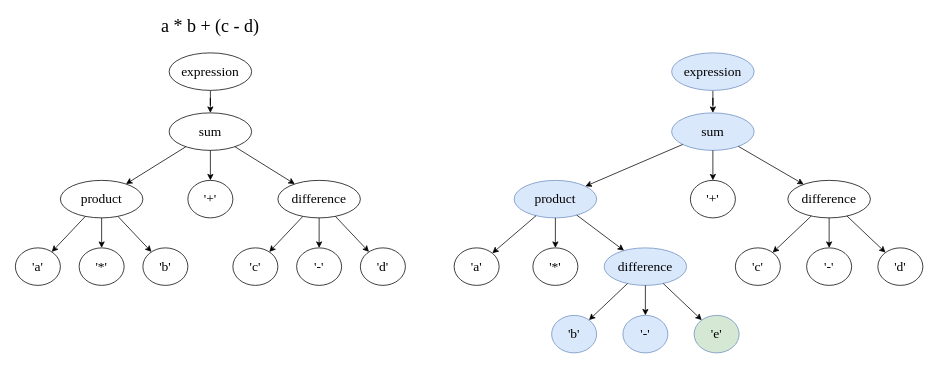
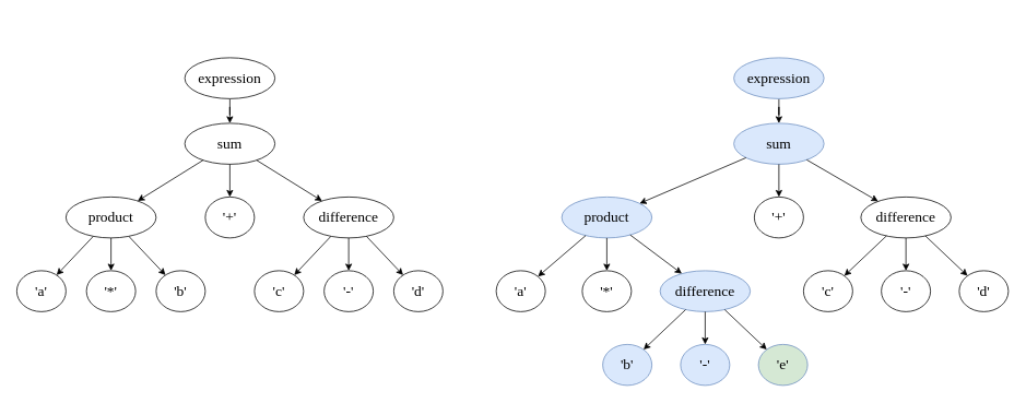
  <mxCell id="0" />
  <mxCell id="1" parent="0" />
  <mxCell id="2" value="" style="edgeStyle=orthogonalEdgeStyle;rounded=0;orthogonalLoop=1;jettySize=auto;html=1;fontFamily=Computer Modern;" parent="1" source="3" target="4" edge="1"><mxGeometry relative="1" as="geometry" /></mxCell>
  <mxCell id="3" value="expression" style="ellipse;whiteSpace=wrap;html=1;fontSize=18;fontFamily=Computer Modern;fillColor=default;strokeColor=default;" parent="1" vertex="1"><mxGeometry x="225" y="70" width="110" height="50" as="geometry" /></mxCell>
  <mxCell id="4" value="sum" style="ellipse;whiteSpace=wrap;html=1;fontSize=18;fontFamily=Computer Modern;fillColor=default;strokeColor=default;" parent="1" vertex="1"><mxGeometry x="225" y="150" width="110" height="50" as="geometry" /></mxCell>
  <mxCell id="5" value="difference" style="ellipse;whiteSpace=wrap;html=1;fontSize=18;fontFamily=Computer Modern;" parent="1" vertex="1"><mxGeometry x="370" y="240" width="110" height="50" as="geometry" /></mxCell>
  <mxCell id="6" value="product" style="ellipse;whiteSpace=wrap;html=1;fontSize=18;fontFamily=Computer Modern;fillColor=default;strokeColor=default;" parent="1" vertex="1"><mxGeometry x="80" y="240" width="110" height="50" as="geometry" /></mxCell>
  <mxCell id="7" value="'a'" style="ellipse;whiteSpace=wrap;html=1;fontSize=18;fontFamily=Computer Modern;" parent="1" vertex="1"><mxGeometry x="20" y="330" width="60" height="50" as="geometry" /></mxCell>
  <mxCell id="8" value="'+'" style="ellipse;whiteSpace=wrap;html=1;fontSize=18;fontFamily=Computer Modern;" parent="1" vertex="1"><mxGeometry x="250" y="240" width="60" height="50" as="geometry" /></mxCell>
  <mxCell id="9" value="'*'" style="ellipse;whiteSpace=wrap;html=1;fontSize=18;fontFamily=Computer Modern;" parent="1" vertex="1"><mxGeometry x="105" y="330" width="60" height="50" as="geometry" /></mxCell>
  <mxCell id="10" value="'b'" style="ellipse;whiteSpace=wrap;html=1;fontSize=18;fontFamily=Computer Modern;fillColor=default;strokeColor=default;" parent="1" vertex="1"><mxGeometry x="190" y="330" width="60" height="50" as="geometry" /></mxCell>
  <mxCell id="11" value="" style="endArrow=classic;html=1;rounded=0;fontFamily=Computer Modern;" parent="1" source="4" target="8" edge="1"><mxGeometry width="50" height="50" relative="1" as="geometry"><mxPoint x="295" y="220" as="sourcePoint" /><mxPoint x="345" y="170" as="targetPoint" /></mxGeometry></mxCell>
  <mxCell id="12" value="" style="endArrow=classic;html=1;rounded=0;fontFamily=Computer Modern;" parent="1" source="4" target="5" edge="1"><mxGeometry width="50" height="50" relative="1" as="geometry"><mxPoint x="295" y="220" as="sourcePoint" /><mxPoint x="345" y="170" as="targetPoint" /></mxGeometry></mxCell>
  <mxCell id="13" value="" style="endArrow=classic;html=1;rounded=0;fontFamily=Computer Modern;" parent="1" source="4" target="6" edge="1"><mxGeometry width="50" height="50" relative="1" as="geometry"><mxPoint x="295" y="220" as="sourcePoint" /><mxPoint x="345" y="170" as="targetPoint" /></mxGeometry></mxCell>
  <mxCell id="14" value="" style="endArrow=classic;html=1;rounded=0;fontFamily=Computer Modern;" parent="1" source="6" target="7" edge="1"><mxGeometry width="50" height="50" relative="1" as="geometry"><mxPoint x="400" y="190" as="sourcePoint" /><mxPoint x="450" y="140" as="targetPoint" /></mxGeometry></mxCell>
  <mxCell id="15" value="" style="endArrow=classic;html=1;rounded=0;fontFamily=Computer Modern;" parent="1" source="6" target="9" edge="1"><mxGeometry width="50" height="50" relative="1" as="geometry"><mxPoint x="400" y="190" as="sourcePoint" /><mxPoint x="450" y="140" as="targetPoint" /></mxGeometry></mxCell>
  <mxCell id="16" value="" style="endArrow=classic;html=1;rounded=0;fontFamily=Computer Modern;" parent="1" source="6" target="10" edge="1"><mxGeometry width="50" height="50" relative="1" as="geometry"><mxPoint x="400" y="190" as="sourcePoint" /><mxPoint x="450" y="140" as="targetPoint" /></mxGeometry></mxCell>
- <mxCell id="17" value="&lt;font style=&quot;font-size: 24px;&quot;&gt;a * b + (c - d)&lt;/font&gt;" style="text;html=1;strokeColor=none;fillColor=none;align=center;verticalAlign=middle;whiteSpace=wrap;rounded=0;fontSize=18;fontFamily=Computer Modern;" parent="1" vertex="1"><mxGeometry x="205" y="20" width="150" height="30" as="geometry" /></mxCell>
  <mxCell id="18" value="'c'" style="ellipse;whiteSpace=wrap;html=1;fontSize=18;fontFamily=Computer Modern;" parent="1" vertex="1"><mxGeometry x="310" y="330" width="60" height="50" as="geometry" /></mxCell>
  <mxCell id="19" value="'d'" style="ellipse;whiteSpace=wrap;html=1;fontSize=18;fontFamily=Computer Modern;" parent="1" vertex="1"><mxGeometry x="480" y="330" width="60" height="50" as="geometry" /></mxCell>
  <mxCell id="20" value="'-'" style="ellipse;whiteSpace=wrap;html=1;fontSize=18;fontFamily=Computer Modern;" parent="1" vertex="1"><mxGeometry x="395" y="330" width="60" height="50" as="geometry" /></mxCell>
  <mxCell id="21" value="" style="endArrow=classic;html=1;rounded=0;" parent="1" source="5" target="18" edge="1"><mxGeometry width="50" height="50" relative="1" as="geometry"><mxPoint x="320" y="190" as="sourcePoint" /><mxPoint x="370" y="140" as="targetPoint" /></mxGeometry></mxCell>
  <mxCell id="22" value="" style="endArrow=classic;html=1;rounded=0;" parent="1" source="5" target="20" edge="1"><mxGeometry width="50" height="50" relative="1" as="geometry"><mxPoint x="320" y="190" as="sourcePoint" /><mxPoint x="370" y="140" as="targetPoint" /></mxGeometry></mxCell>
  <mxCell id="23" value="" style="endArrow=classic;html=1;rounded=0;" parent="1" source="5" target="19" edge="1"><mxGeometry width="50" height="50" relative="1" as="geometry"><mxPoint x="320" y="190" as="sourcePoint" /><mxPoint x="370" y="140" as="targetPoint" /></mxGeometry></mxCell>
  <mxCell id="24" value="" style="edgeStyle=orthogonalEdgeStyle;rounded=0;orthogonalLoop=1;jettySize=auto;html=1;fontFamily=Computer Modern;" parent="1" source="25" target="26" edge="1"><mxGeometry relative="1" as="geometry" /></mxCell>
  <mxCell id="25" value="expression" style="ellipse;whiteSpace=wrap;html=1;fontSize=18;fontFamily=Computer Modern;fillColor=#dae8fc;strokeColor=#6c8ebf;" parent="1" vertex="1"><mxGeometry x="895" y="70" width="110" height="50" as="geometry" /></mxCell>
  <mxCell id="26" value="sum" style="ellipse;whiteSpace=wrap;html=1;fontSize=18;fontFamily=Computer Modern;fillColor=#dae8fc;strokeColor=#6c8ebf;" parent="1" vertex="1"><mxGeometry x="895" y="150" width="110" height="50" as="geometry" /></mxCell>
  <mxCell id="27" value="difference" style="ellipse;whiteSpace=wrap;html=1;fontSize=18;fontFamily=Computer Modern;" parent="1" vertex="1"><mxGeometry x="1050" y="240" width="110" height="50" as="geometry" /></mxCell>
  <mxCell id="28" value="product" style="ellipse;whiteSpace=wrap;html=1;fontSize=18;fontFamily=Computer Modern;fillColor=#dae8fc;strokeColor=#6c8ebf;" parent="1" vertex="1"><mxGeometry x="685" y="240" width="110" height="50" as="geometry" /></mxCell>
  <mxCell id="29" value="'a'" style="ellipse;whiteSpace=wrap;html=1;fontSize=18;fontFamily=Computer Modern;" parent="1" vertex="1"><mxGeometry x="605" y="330" width="60" height="50" as="geometry" /></mxCell>
  <mxCell id="30" value="'+'" style="ellipse;whiteSpace=wrap;html=1;fontSize=18;fontFamily=Computer Modern;" parent="1" vertex="1"><mxGeometry x="920" y="240" width="60" height="50" as="geometry" /></mxCell>
  <mxCell id="31" value="'*'" style="ellipse;whiteSpace=wrap;html=1;fontSize=18;fontFamily=Computer Modern;" parent="1" vertex="1"><mxGeometry x="710" y="330" width="60" height="50" as="geometry" /></mxCell>
  <mxCell id="32" value="difference" style="ellipse;whiteSpace=wrap;html=1;fontSize=18;fontFamily=Computer Modern;fillColor=#dae8fc;strokeColor=#6c8ebf;" parent="1" vertex="1"><mxGeometry x="805" y="330" width="110" height="50" as="geometry" /></mxCell>
  <mxCell id="33" value="" style="endArrow=classic;html=1;rounded=0;fontFamily=Computer Modern;" parent="1" source="26" target="30" edge="1"><mxGeometry width="50" height="50" relative="1" as="geometry"><mxPoint x="965" y="220" as="sourcePoint" /><mxPoint x="1015" y="170" as="targetPoint" /></mxGeometry></mxCell>
  <mxCell id="34" value="" style="endArrow=classic;html=1;rounded=0;fontFamily=Computer Modern;" parent="1" source="26" target="27" edge="1"><mxGeometry width="50" height="50" relative="1" as="geometry"><mxPoint x="965" y="220" as="sourcePoint" /><mxPoint x="1015" y="170" as="targetPoint" /></mxGeometry></mxCell>
  <mxCell id="35" value="" style="endArrow=classic;html=1;rounded=0;fontFamily=Computer Modern;" parent="1" source="26" target="28" edge="1"><mxGeometry width="50" height="50" relative="1" as="geometry"><mxPoint x="965" y="220" as="sourcePoint" /><mxPoint x="1015" y="170" as="targetPoint" /></mxGeometry></mxCell>
  <mxCell id="36" value="" style="endArrow=classic;html=1;rounded=0;fontFamily=Computer Modern;" parent="1" source="28" target="29" edge="1"><mxGeometry width="50" height="50" relative="1" as="geometry"><mxPoint x="1005" y="190" as="sourcePoint" /><mxPoint x="1055" y="140" as="targetPoint" /></mxGeometry></mxCell>
  <mxCell id="37" value="" style="endArrow=classic;html=1;rounded=0;fontFamily=Computer Modern;" parent="1" source="28" target="31" edge="1"><mxGeometry width="50" height="50" relative="1" as="geometry"><mxPoint x="1005" y="190" as="sourcePoint" /><mxPoint x="1055" y="140" as="targetPoint" /></mxGeometry></mxCell>
  <mxCell id="38" value="" style="endArrow=classic;html=1;rounded=0;fontFamily=Computer Modern;" parent="1" source="28" target="32" edge="1"><mxGeometry width="50" height="50" relative="1" as="geometry"><mxPoint x="1005" y="190" as="sourcePoint" /><mxPoint x="1055" y="140" as="targetPoint" /></mxGeometry></mxCell>
  <mxCell id="39" value="'c'" style="ellipse;whiteSpace=wrap;html=1;fontSize=18;fontFamily=Computer Modern;" parent="1" vertex="1"><mxGeometry x="980" y="330" width="60" height="50" as="geometry" /></mxCell>
  <mxCell id="40" value="'d'" style="ellipse;whiteSpace=wrap;html=1;fontSize=18;fontFamily=Computer Modern;" parent="1" vertex="1"><mxGeometry x="1170" y="330" width="60" height="50" as="geometry" /></mxCell>
  <mxCell id="41" value="'-'" style="ellipse;whiteSpace=wrap;html=1;fontSize=18;fontFamily=Computer Modern;" parent="1" vertex="1"><mxGeometry x="1075" y="330" width="60" height="50" as="geometry" /></mxCell>
  <mxCell id="42" value="" style="endArrow=classic;html=1;rounded=0;" parent="1" source="27" target="39" edge="1"><mxGeometry width="50" height="50" relative="1" as="geometry"><mxPoint x="1000" y="190" as="sourcePoint" /><mxPoint x="1050" y="140" as="targetPoint" /></mxGeometry></mxCell>
  <mxCell id="43" value="" style="endArrow=classic;html=1;rounded=0;" parent="1" source="27" target="41" edge="1"><mxGeometry width="50" height="50" relative="1" as="geometry"><mxPoint x="1000" y="190" as="sourcePoint" /><mxPoint x="1050" y="140" as="targetPoint" /></mxGeometry></mxCell>
  <mxCell id="44" value="" style="endArrow=classic;html=1;rounded=0;" parent="1" source="27" target="40" edge="1"><mxGeometry width="50" height="50" relative="1" as="geometry"><mxPoint x="1000" y="190" as="sourcePoint" /><mxPoint x="1050" y="140" as="targetPoint" /></mxGeometry></mxCell>
  <mxCell id="45" value="'b'" style="ellipse;whiteSpace=wrap;html=1;fontSize=18;fontFamily=Computer Modern;fillColor=#dae8fc;strokeColor=#6c8ebf;" parent="1" vertex="1"><mxGeometry x="735" y="420" width="60" height="50" as="geometry" /></mxCell>
  <mxCell id="46" value="'-'" style="ellipse;whiteSpace=wrap;html=1;fontSize=18;fontFamily=Computer Modern;fillColor=#dae8fc;strokeColor=#6c8ebf;" parent="1" vertex="1"><mxGeometry x="830" y="420" width="60" height="50" as="geometry" /></mxCell>
  <mxCell id="47" value="'e'" style="ellipse;whiteSpace=wrap;html=1;fontSize=18;fontFamily=Computer Modern;fillColor=#d5e8d4;strokeColor=#6c8ebf;" parent="1" vertex="1"><mxGeometry x="925" y="420" width="60" height="50" as="geometry" /></mxCell>
  <mxCell id="48" value="" style="endArrow=classic;html=1;rounded=0;" parent="1" source="32" target="45" edge="1"><mxGeometry width="50" height="50" relative="1" as="geometry"><mxPoint x="605" y="240" as="sourcePoint" /><mxPoint x="655" y="190" as="targetPoint" /></mxGeometry></mxCell>
  <mxCell id="49" value="" style="endArrow=classic;html=1;rounded=0;" parent="1" source="32" target="46" edge="1"><mxGeometry width="50" height="50" relative="1" as="geometry"><mxPoint x="605" y="240" as="sourcePoint" /><mxPoint x="655" y="190" as="targetPoint" /></mxGeometry></mxCell>
  <mxCell id="50" value="" style="endArrow=classic;html=1;rounded=0;" parent="1" source="32" target="47" edge="1"><mxGeometry width="50" height="50" relative="1" as="geometry"><mxPoint x="605" y="240" as="sourcePoint" /><mxPoint x="655" y="190" as="targetPoint" /></mxGeometry></mxCell>
